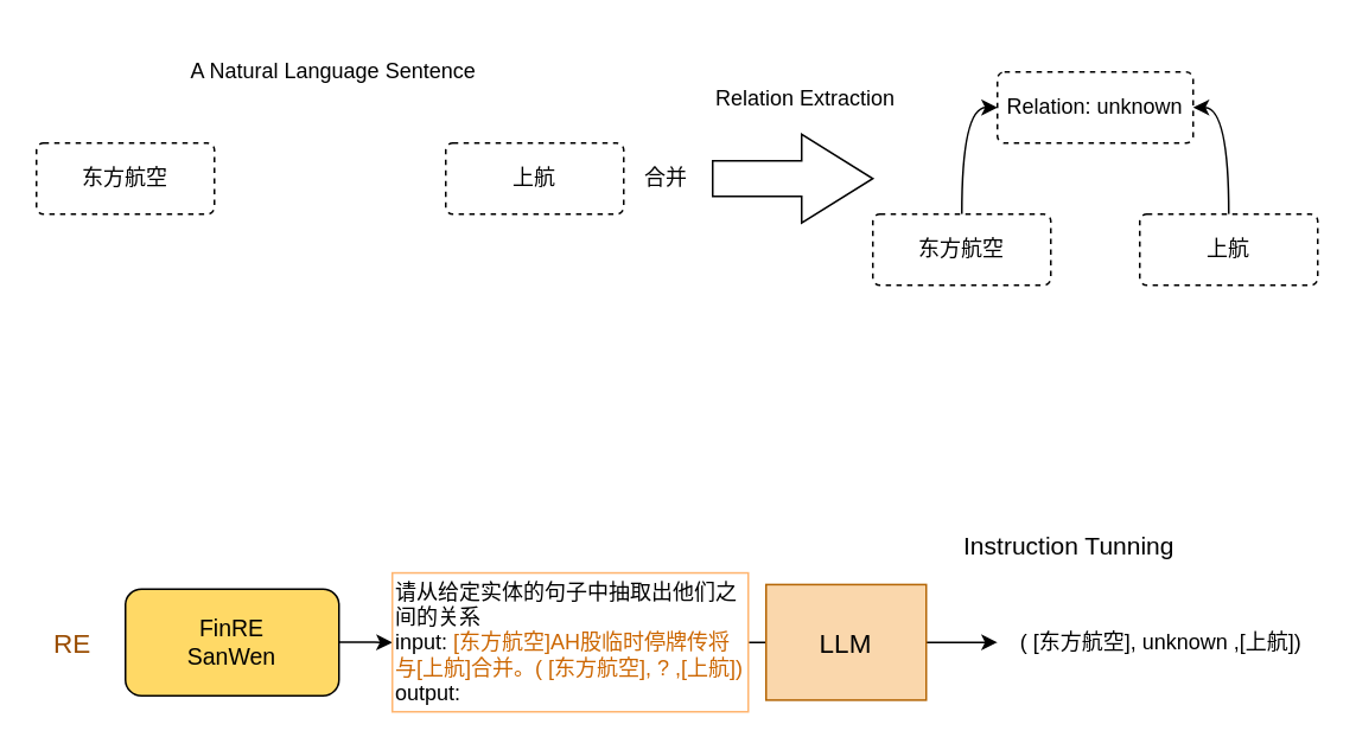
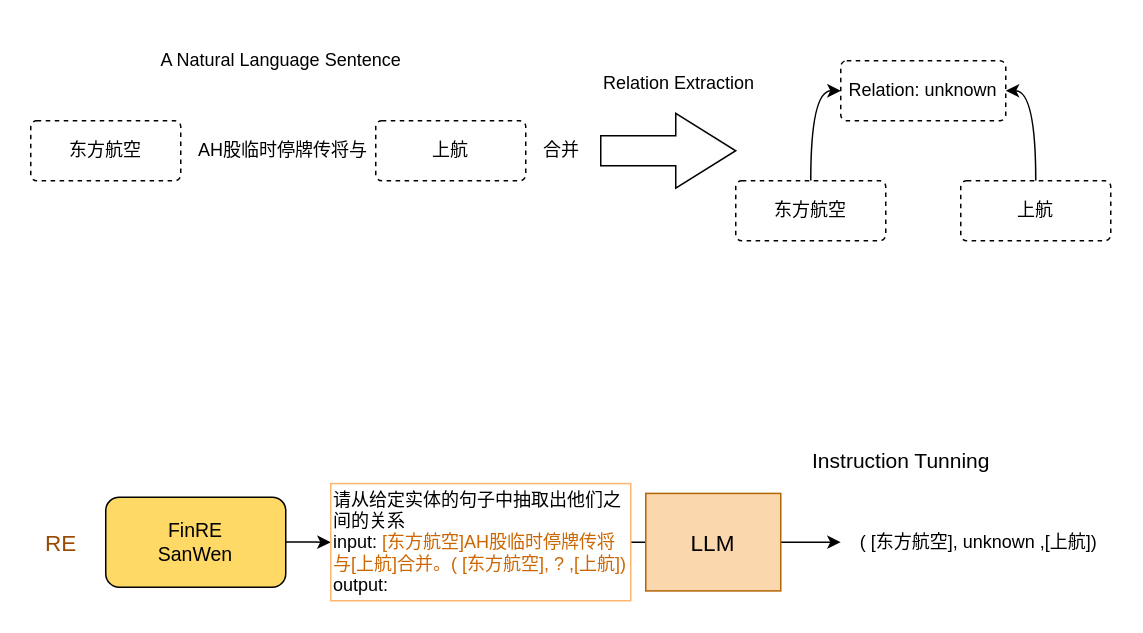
  <mxCell id="0" />
  <mxCell id="1" parent="0" />
  <mxCell id="2" value="" style="edgeStyle=orthogonalEdgeStyle;rounded=0;orthogonalLoop=1;jettySize=auto;html=1;" parent="1" source="3" target="6" edge="1"><mxGeometry relative="1" as="geometry" /></mxCell>
  <mxCell id="3" value="&lt;font style=&quot;font-size: 13px;&quot;&gt;FinRE&lt;br&gt;SanWen&lt;/font&gt;" style="rounded=1;whiteSpace=wrap;html=1;fillColor=#FFD966;gradientColor=none;" parent="1" vertex="1"><mxGeometry x="70" y="330.94" width="120" height="60" as="geometry" /></mxCell>
  <mxCell id="4" value="&lt;font style=&quot;font-size: 15px;&quot;&gt;RE&lt;/font&gt;" style="text;html=1;align=center;verticalAlign=middle;resizable=0;points=[];autosize=1;strokeColor=none;fillColor=none;fontColor=#994C00;" parent="1" vertex="1"><mxGeometry x="20" y="345.94" width="40" height="30" as="geometry" /></mxCell>
  <mxCell id="5" value="" style="edgeStyle=orthogonalEdgeStyle;rounded=0;orthogonalLoop=1;jettySize=auto;html=1;" parent="1" source="6" target="8" edge="1"><mxGeometry relative="1" as="geometry" /></mxCell>
  <mxCell id="6" value="请从给定实体的句子中抽取出他们之间的关系&lt;br&gt;input: &lt;font color=&quot;#cc6600&quot;&gt;[东方航空]AH股临时停牌传将与[上航]合并。(&amp;nbsp;[东方航空], ? ,[上航])&lt;/font&gt;&lt;br&gt;output:&amp;nbsp;" style="whiteSpace=wrap;html=1;align=left;strokeColor=#FFB570;" parent="1" vertex="1"><mxGeometry x="220" y="321.88" width="200" height="78.12" as="geometry" /></mxCell>
  <mxCell id="7" value="" style="edgeStyle=orthogonalEdgeStyle;rounded=0;orthogonalLoop=1;jettySize=auto;html=1;" parent="1" source="8" target="9" edge="1"><mxGeometry relative="1" as="geometry" /></mxCell>
  <mxCell id="8" value="&lt;font style=&quot;font-size: 15px;&quot;&gt;LLM&lt;/font&gt;" style="rounded=0;whiteSpace=wrap;html=1;fillColor=#fad7ac;strokeColor=#b46504;" parent="1" vertex="1"><mxGeometry x="430" y="328.44" width="90" height="65" as="geometry" /></mxCell>
  <mxCell id="9" value="&amp;nbsp;(&amp;nbsp;[东方航空], unknown ,[上航])" style="text;html=1;align=center;verticalAlign=middle;resizable=0;points=[];autosize=1;strokeColor=none;fillColor=none;" parent="1" vertex="1"><mxGeometry x="560" y="345.94" width="180" height="30" as="geometry" /></mxCell>
  <mxCell id="10" value="&lt;font style=&quot;font-size: 14px;&quot;&gt;Instruction Tunning&lt;/font&gt;" style="text;html=1;align=center;verticalAlign=middle;resizable=0;points=[];autosize=1;strokeColor=none;fillColor=none;" parent="1" vertex="1"><mxGeometry x="530" y="291.88" width="140" height="30" as="geometry" /></mxCell>
+ <mxCell id="11" value="AH股临时停牌传将与" style="whiteSpace=wrap;html=1;align=left;strokeColor=none;fillColor=none;" vertex="1" parent="1"><mxGeometry x="130" y="80" width="120" height="40" as="geometry" /></mxCell>
  <mxCell id="12" value="东方航空" style="rounded=1;arcSize=10;whiteSpace=wrap;html=1;align=center;dashed=1;" vertex="1" parent="1"><mxGeometry x="20" y="80" width="100" height="40" as="geometry" /></mxCell>
  <mxCell id="13" value="上航" style="rounded=1;arcSize=10;whiteSpace=wrap;html=1;align=center;dashed=1;" vertex="1" parent="1"><mxGeometry x="250" y="80" width="100" height="40" as="geometry" /></mxCell>
  <mxCell id="14" value="Relation: unknown" style="rounded=1;arcSize=10;whiteSpace=wrap;html=1;align=center;dashed=1;" vertex="1" parent="1"><mxGeometry x="560" y="40" width="110" height="40" as="geometry" /></mxCell>
  <mxCell id="15" value="合并" style="whiteSpace=wrap;html=1;align=left;strokeColor=none;fillColor=none;" vertex="1" parent="1"><mxGeometry x="360" y="80" width="30" height="40" as="geometry" /></mxCell>
  <mxCell id="16" value="A Natural Language Sentence" style="whiteSpace=wrap;html=1;align=left;strokeColor=none;fillColor=none;" vertex="1" parent="1"><mxGeometry x="105" y="20" width="170" height="40" as="geometry" /></mxCell>
  <mxCell id="17" value="" style="html=1;shadow=0;dashed=0;align=center;verticalAlign=middle;shape=mxgraph.arrows2.arrow;dy=0.6;dx=40;notch=0;" vertex="1" parent="1"><mxGeometry x="400" y="75" width="90" height="50" as="geometry" /></mxCell>
  <mxCell id="18" value="Relation Extraction" style="whiteSpace=wrap;html=1;align=left;strokeColor=none;fillColor=none;" vertex="1" parent="1"><mxGeometry x="400" y="35" width="110" height="40" as="geometry" /></mxCell>
  <mxCell id="19" style="edgeStyle=orthogonalEdgeStyle;rounded=0;orthogonalLoop=1;jettySize=auto;html=1;exitX=0.5;exitY=0;exitDx=0;exitDy=0;entryX=0;entryY=0.5;entryDx=0;entryDy=0;curved=1;" edge="1" parent="1" source="20" target="14"><mxGeometry relative="1" as="geometry" /></mxCell>
  <mxCell id="20" value="东方航空" style="rounded=1;arcSize=10;whiteSpace=wrap;html=1;align=center;dashed=1;" vertex="1" parent="1"><mxGeometry x="490" y="120" width="100" height="40" as="geometry" /></mxCell>
  <mxCell id="21" style="edgeStyle=orthogonalEdgeStyle;rounded=0;orthogonalLoop=1;jettySize=auto;html=1;exitX=0.5;exitY=0;exitDx=0;exitDy=0;entryX=1;entryY=0.5;entryDx=0;entryDy=0;curved=1;" edge="1" parent="1" source="22" target="14"><mxGeometry relative="1" as="geometry" /></mxCell>
  <mxCell id="22" value="上航" style="rounded=1;arcSize=10;whiteSpace=wrap;html=1;align=center;dashed=1;" vertex="1" parent="1"><mxGeometry x="640" y="120" width="100" height="40" as="geometry" /></mxCell>
